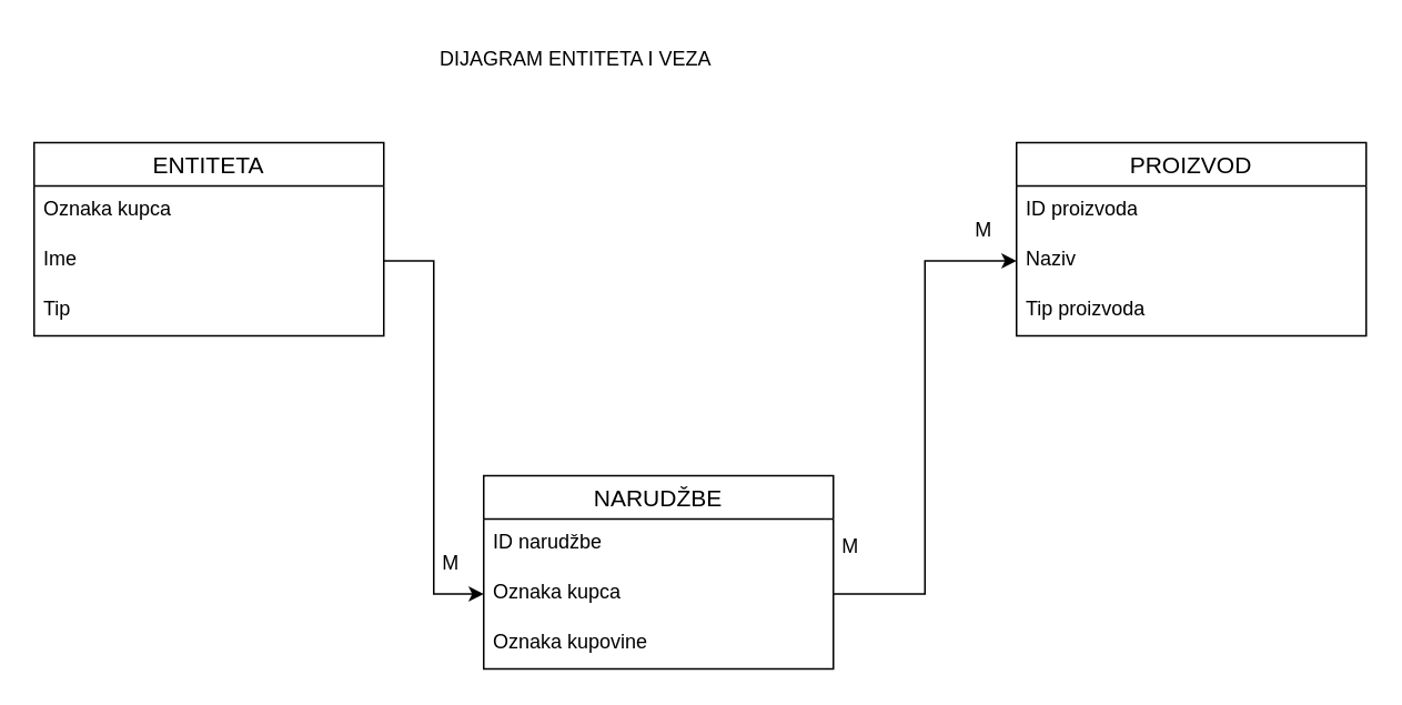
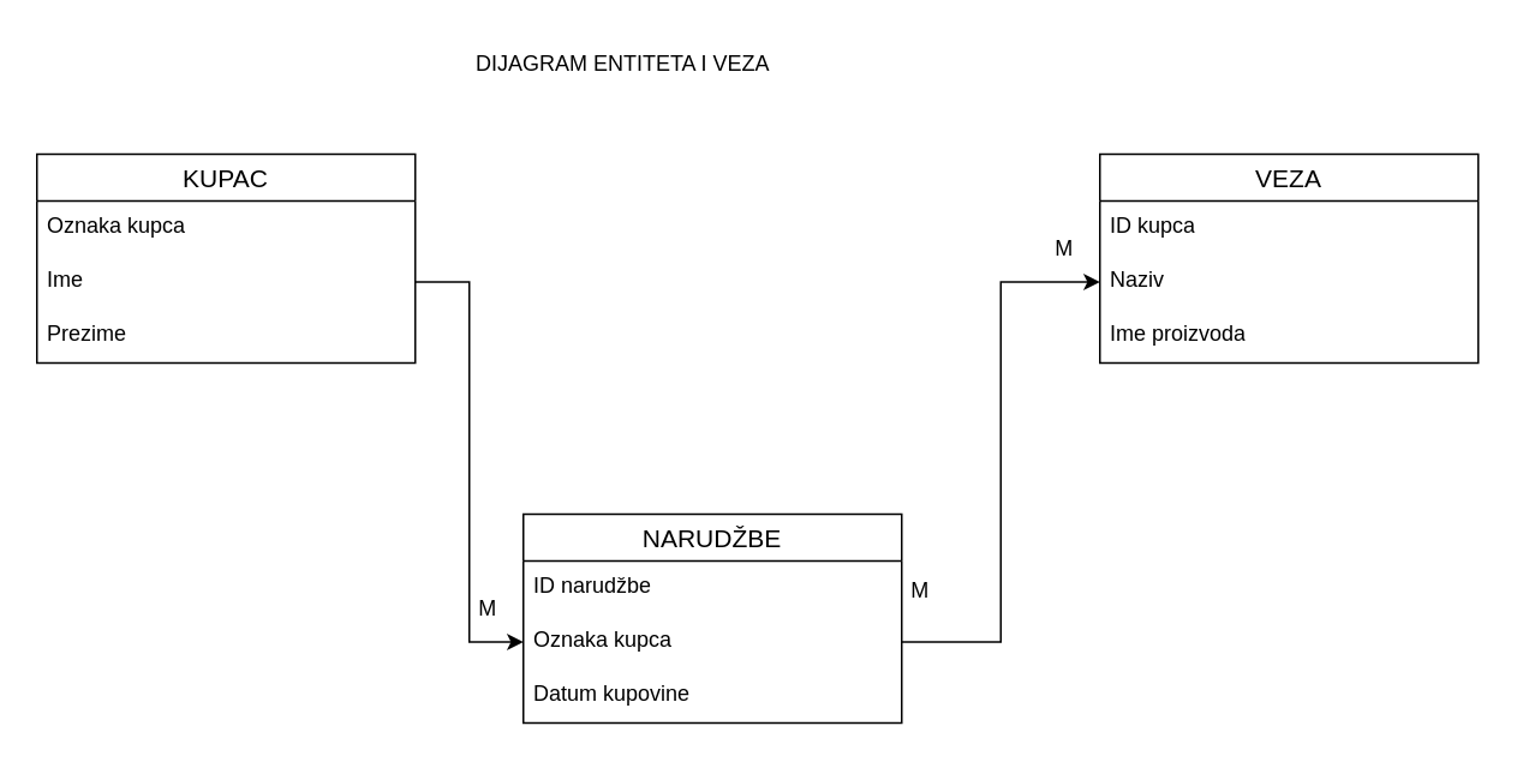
  <mxCell id="0" />
  <mxCell id="1" parent="0" />
- <mxCell id="2" value="ENTITETA" style="swimlane;fontStyle=0;childLayout=stackLayout;horizontal=1;startSize=26;horizontalStack=0;resizeParent=1;resizeParentMax=0;resizeLast=0;collapsible=1;marginBottom=0;align=center;fontSize=14;" vertex="1" parent="1"><mxGeometry x="20" y="85" width="210" height="116" as="geometry" /></mxCell>
+ <mxCell id="2" value="KUPAC" style="swimlane;fontStyle=0;childLayout=stackLayout;horizontal=1;startSize=26;horizontalStack=0;resizeParent=1;resizeParentMax=0;resizeLast=0;collapsible=1;marginBottom=0;align=center;fontSize=14;" vertex="1" parent="1"><mxGeometry x="20" y="85" width="210" height="116" as="geometry" /></mxCell>
  <mxCell id="3" value="Oznaka kupca" style="text;strokeColor=none;fillColor=none;spacingLeft=4;spacingRight=4;overflow=hidden;rotatable=0;points=[[0,0.5],[1,0.5]];portConstraint=eastwest;fontSize=12;whiteSpace=wrap;html=1;" vertex="1" parent="2"><mxGeometry y="26" width="210" height="30" as="geometry" /></mxCell>
  <mxCell id="4" value="Ime" style="text;strokeColor=none;fillColor=none;spacingLeft=4;spacingRight=4;overflow=hidden;rotatable=0;points=[[0,0.5],[1,0.5]];portConstraint=eastwest;fontSize=12;whiteSpace=wrap;html=1;" vertex="1" parent="2"><mxGeometry y="56" width="210" height="30" as="geometry" /></mxCell>
- <mxCell id="5" value="Tip" style="text;strokeColor=none;fillColor=none;spacingLeft=4;spacingRight=4;overflow=hidden;rotatable=0;points=[[0,0.5],[1,0.5]];portConstraint=eastwest;fontSize=12;whiteSpace=wrap;html=1;" vertex="1" parent="2"><mxGeometry y="86" width="210" height="30" as="geometry" /></mxCell>
- <mxCell id="6" value="PROIZVOD" style="swimlane;fontStyle=0;childLayout=stackLayout;horizontal=1;startSize=26;horizontalStack=0;resizeParent=1;resizeParentMax=0;resizeLast=0;collapsible=1;marginBottom=0;align=center;fontSize=14;" vertex="1" parent="1"><mxGeometry x="610" y="85" width="210" height="116" as="geometry" /></mxCell>
- <mxCell id="7" value="ID proizvoda" style="text;strokeColor=none;fillColor=none;spacingLeft=4;spacingRight=4;overflow=hidden;rotatable=0;points=[[0,0.5],[1,0.5]];portConstraint=eastwest;fontSize=12;whiteSpace=wrap;html=1;" vertex="1" parent="6"><mxGeometry y="26" width="210" height="30" as="geometry" /></mxCell>
+ <mxCell id="5" value="Prezime" style="text;strokeColor=none;fillColor=none;spacingLeft=4;spacingRight=4;overflow=hidden;rotatable=0;points=[[0,0.5],[1,0.5]];portConstraint=eastwest;fontSize=12;whiteSpace=wrap;html=1;" vertex="1" parent="2"><mxGeometry y="86" width="210" height="30" as="geometry" /></mxCell>
+ <mxCell id="6" value="VEZA" style="swimlane;fontStyle=0;childLayout=stackLayout;horizontal=1;startSize=26;horizontalStack=0;resizeParent=1;resizeParentMax=0;resizeLast=0;collapsible=1;marginBottom=0;align=center;fontSize=14;" vertex="1" parent="1"><mxGeometry x="610" y="85" width="210" height="116" as="geometry" /></mxCell>
+ <mxCell id="7" value="ID kupca" style="text;strokeColor=none;fillColor=none;spacingLeft=4;spacingRight=4;overflow=hidden;rotatable=0;points=[[0,0.5],[1,0.5]];portConstraint=eastwest;fontSize=12;whiteSpace=wrap;html=1;" vertex="1" parent="6"><mxGeometry y="26" width="210" height="30" as="geometry" /></mxCell>
  <mxCell id="8" value="Naziv" style="text;strokeColor=none;fillColor=none;spacingLeft=4;spacingRight=4;overflow=hidden;rotatable=0;points=[[0,0.5],[1,0.5]];portConstraint=eastwest;fontSize=12;whiteSpace=wrap;html=1;" vertex="1" parent="6"><mxGeometry y="56" width="210" height="30" as="geometry" /></mxCell>
- <mxCell id="9" value="Tip proizvoda" style="text;strokeColor=none;fillColor=none;spacingLeft=4;spacingRight=4;overflow=hidden;rotatable=0;points=[[0,0.5],[1,0.5]];portConstraint=eastwest;fontSize=12;whiteSpace=wrap;html=1;" vertex="1" parent="6"><mxGeometry y="86" width="210" height="30" as="geometry" /></mxCell>
+ <mxCell id="9" value="Ime proizvoda" style="text;strokeColor=none;fillColor=none;spacingLeft=4;spacingRight=4;overflow=hidden;rotatable=0;points=[[0,0.5],[1,0.5]];portConstraint=eastwest;fontSize=12;whiteSpace=wrap;html=1;" vertex="1" parent="6"><mxGeometry y="86" width="210" height="30" as="geometry" /></mxCell>
  <mxCell id="10" value="NARUDŽBE" style="swimlane;fontStyle=0;childLayout=stackLayout;horizontal=1;startSize=26;horizontalStack=0;resizeParent=1;resizeParentMax=0;resizeLast=0;collapsible=1;marginBottom=0;align=center;fontSize=14;" vertex="1" parent="1"><mxGeometry x="290" y="285" width="210" height="116" as="geometry" /></mxCell>
  <mxCell id="11" value="ID narudžbe" style="text;strokeColor=none;fillColor=none;spacingLeft=4;spacingRight=4;overflow=hidden;rotatable=0;points=[[0,0.5],[1,0.5]];portConstraint=eastwest;fontSize=12;whiteSpace=wrap;html=1;" vertex="1" parent="10"><mxGeometry y="26" width="210" height="30" as="geometry" /></mxCell>
  <mxCell id="12" value="Oznaka kupca" style="text;strokeColor=none;fillColor=none;spacingLeft=4;spacingRight=4;overflow=hidden;rotatable=0;points=[[0,0.5],[1,0.5]];portConstraint=eastwest;fontSize=12;whiteSpace=wrap;html=1;" vertex="1" parent="10"><mxGeometry y="56" width="210" height="30" as="geometry" /></mxCell>
- <mxCell id="13" value="Oznaka kupovine" style="text;strokeColor=none;fillColor=none;spacingLeft=4;spacingRight=4;overflow=hidden;rotatable=0;points=[[0,0.5],[1,0.5]];portConstraint=eastwest;fontSize=12;whiteSpace=wrap;html=1;" vertex="1" parent="10"><mxGeometry y="86" width="210" height="30" as="geometry" /></mxCell>
+ <mxCell id="13" value="Datum kupovine" style="text;strokeColor=none;fillColor=none;spacingLeft=4;spacingRight=4;overflow=hidden;rotatable=0;points=[[0,0.5],[1,0.5]];portConstraint=eastwest;fontSize=12;whiteSpace=wrap;html=1;" vertex="1" parent="10"><mxGeometry y="86" width="210" height="30" as="geometry" /></mxCell>
  <mxCell id="14" style="edgeStyle=orthogonalEdgeStyle;rounded=0;orthogonalLoop=1;jettySize=auto;html=1;entryX=0;entryY=0.5;entryDx=0;entryDy=0;" edge="1" parent="1" source="12" target="8"><mxGeometry relative="1" as="geometry"><mxPoint x="580" y="155" as="targetPoint" /></mxGeometry></mxCell>
  <mxCell id="15" style="edgeStyle=orthogonalEdgeStyle;rounded=0;orthogonalLoop=1;jettySize=auto;html=1;exitX=1;exitY=0.5;exitDx=0;exitDy=0;entryX=0;entryY=0.5;entryDx=0;entryDy=0;" edge="1" parent="1" source="4" target="12"><mxGeometry relative="1" as="geometry" /></mxCell>
  <mxCell id="16" value="M" style="text;html=1;align=center;verticalAlign=middle;resizable=0;points=[];autosize=1;strokeColor=none;fillColor=none;" vertex="1" parent="1"><mxGeometry x="255" y="323" width="30" height="30" as="geometry" /></mxCell>
  <mxCell id="17" value="M" style="text;html=1;align=center;verticalAlign=middle;resizable=0;points=[];autosize=1;strokeColor=none;fillColor=none;" vertex="1" parent="1"><mxGeometry x="575" y="123" width="30" height="30" as="geometry" /></mxCell>
  <mxCell id="18" value="M" style="text;html=1;align=center;verticalAlign=middle;resizable=0;points=[];autosize=1;strokeColor=none;fillColor=none;" vertex="1" parent="1"><mxGeometry x="495" y="313" width="30" height="30" as="geometry" /></mxCell>
  <mxCell id="19" value="DIJAGRAM ENTITETA I VEZA" style="text;html=1;align=center;verticalAlign=middle;resizable=0;points=[];autosize=1;strokeColor=none;fillColor=none;" vertex="1" parent="1"><mxGeometry x="250" y="20" width="190" height="30" as="geometry" /></mxCell>
